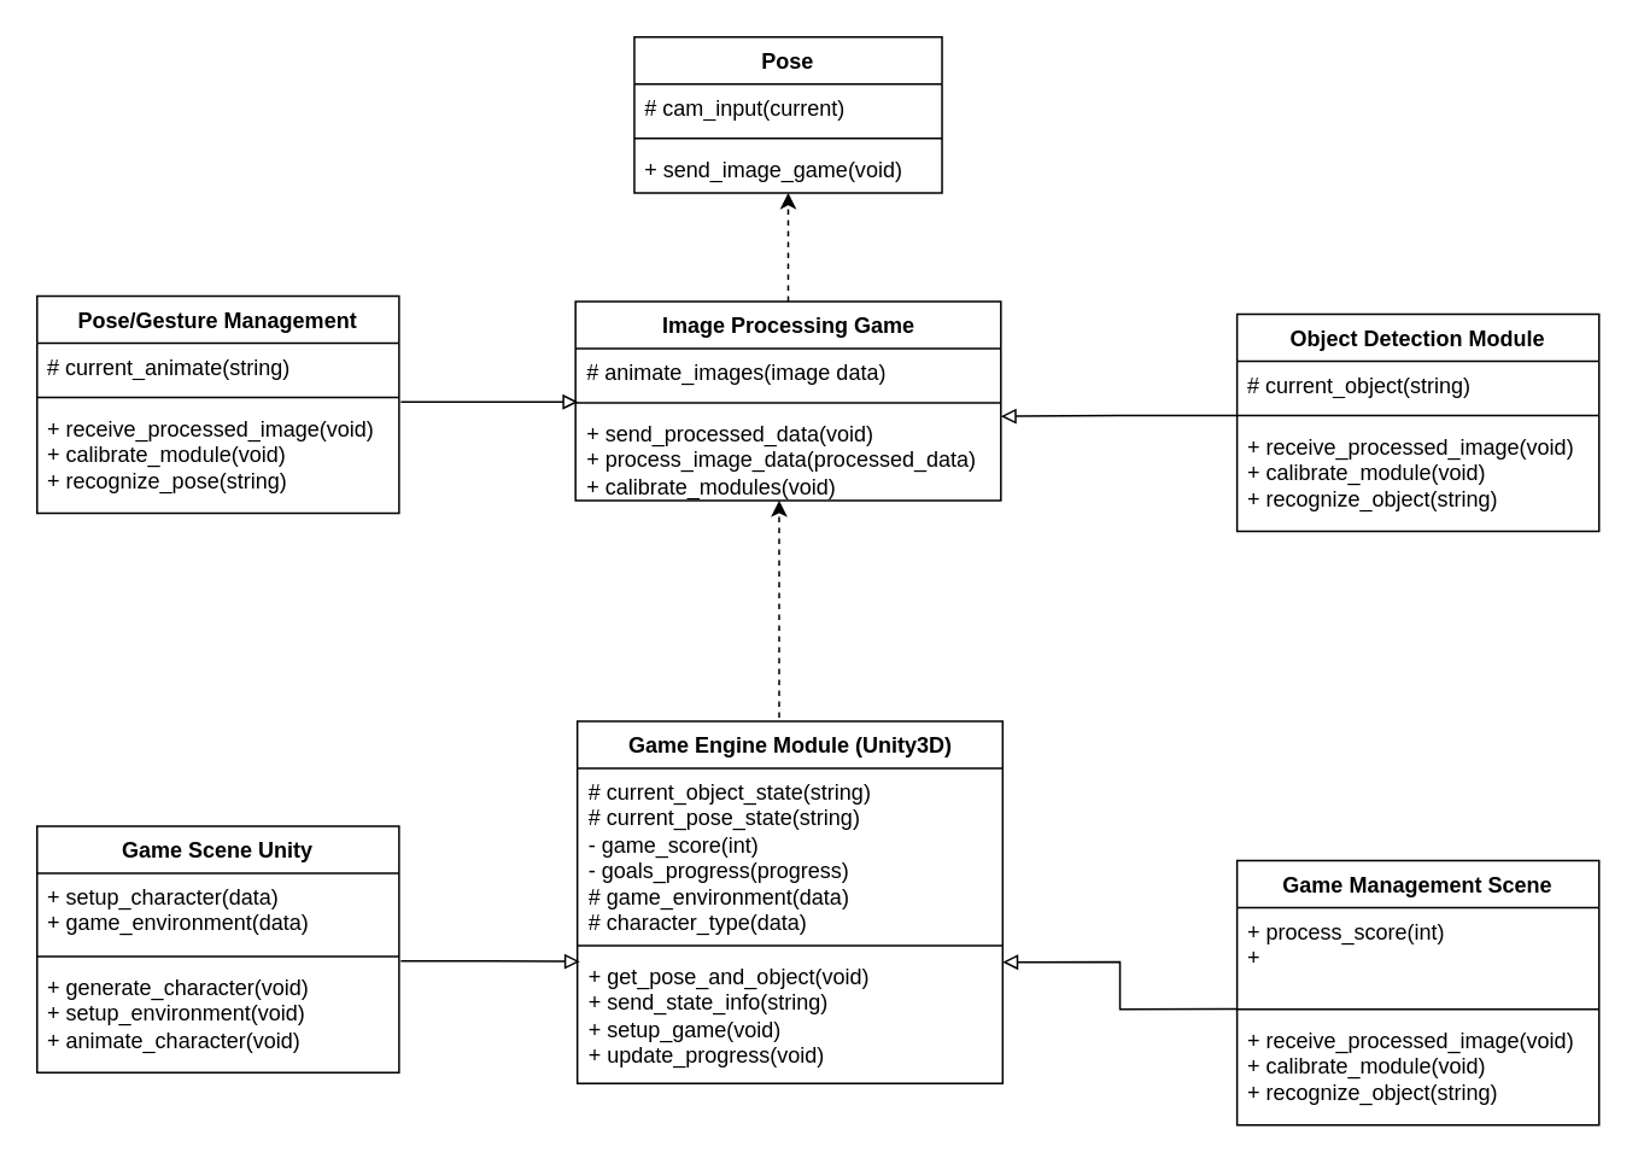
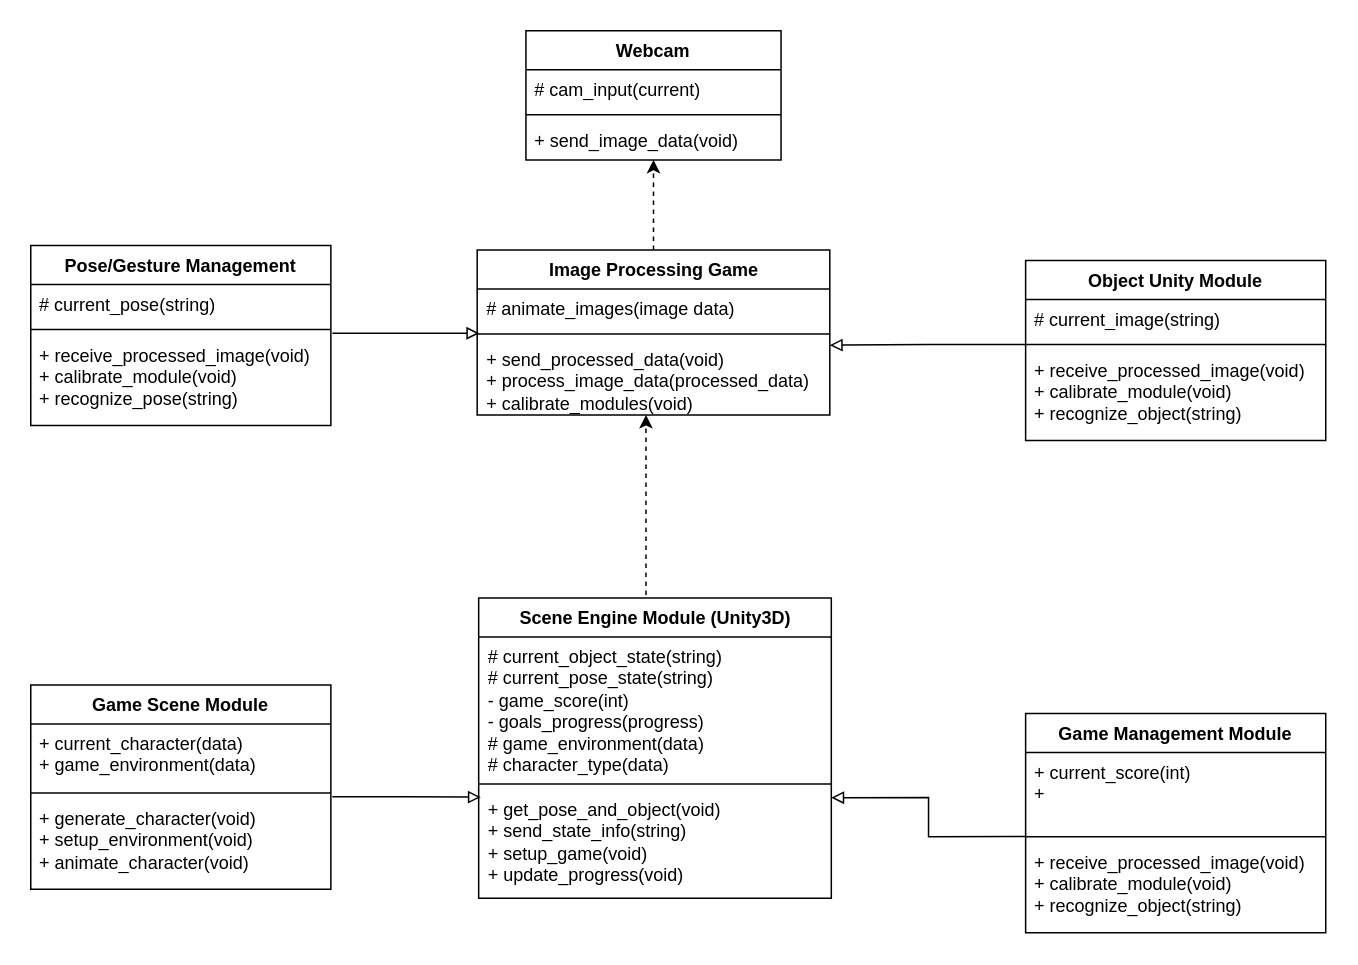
  <mxCell id="0" />
  <mxCell id="1" parent="0" />
- <mxCell id="2" value="Pose" style="swimlane;fontStyle=1;align=center;verticalAlign=top;childLayout=stackLayout;horizontal=1;startSize=26;horizontalStack=0;resizeParent=1;resizeParentMax=0;resizeLast=0;collapsible=1;marginBottom=0;whiteSpace=wrap;html=1;" vertex="1" parent="1"><mxGeometry x="350" y="20" width="170" height="86" as="geometry" /></mxCell>
+ <mxCell id="2" value="Webcam" style="swimlane;fontStyle=1;align=center;verticalAlign=top;childLayout=stackLayout;horizontal=1;startSize=26;horizontalStack=0;resizeParent=1;resizeParentMax=0;resizeLast=0;collapsible=1;marginBottom=0;whiteSpace=wrap;html=1;" vertex="1" parent="1"><mxGeometry x="350" y="20" width="170" height="86" as="geometry" /></mxCell>
  <mxCell id="3" value="# cam_input(current)" style="text;strokeColor=none;fillColor=none;align=left;verticalAlign=top;spacingLeft=4;spacingRight=4;overflow=hidden;rotatable=0;points=[[0,0.5],[1,0.5]];portConstraint=eastwest;whiteSpace=wrap;html=1;" vertex="1" parent="2"><mxGeometry y="26" width="170" height="26" as="geometry" /></mxCell>
  <mxCell id="4" value="" style="line;strokeWidth=1;fillColor=none;align=left;verticalAlign=middle;spacingTop=-1;spacingLeft=3;spacingRight=3;rotatable=0;labelPosition=right;points=[];portConstraint=eastwest;strokeColor=inherit;" vertex="1" parent="2"><mxGeometry y="52" width="170" height="8" as="geometry" /></mxCell>
- <mxCell id="5" value="+ send_image_game(void)" style="text;strokeColor=none;fillColor=none;align=left;verticalAlign=top;spacingLeft=4;spacingRight=4;overflow=hidden;rotatable=0;points=[[0,0.5],[1,0.5]];portConstraint=eastwest;whiteSpace=wrap;html=1;" vertex="1" parent="2"><mxGeometry y="60" width="170" height="26" as="geometry" /></mxCell>
+ <mxCell id="5" value="+ send_image_data(void)" style="text;strokeColor=none;fillColor=none;align=left;verticalAlign=top;spacingLeft=4;spacingRight=4;overflow=hidden;rotatable=0;points=[[0,0.5],[1,0.5]];portConstraint=eastwest;whiteSpace=wrap;html=1;" vertex="1" parent="2"><mxGeometry y="60" width="170" height="26" as="geometry" /></mxCell>
  <mxCell id="6" style="edgeStyle=orthogonalEdgeStyle;rounded=0;orthogonalLoop=1;jettySize=auto;html=1;exitX=0.5;exitY=0;exitDx=0;exitDy=0;dashed=1;" edge="1" parent="1" source="7"><mxGeometry relative="1" as="geometry"><mxPoint x="435" y="106" as="targetPoint" /></mxGeometry></mxCell>
  <mxCell id="7" value="Image Processing Game" style="swimlane;fontStyle=1;align=center;verticalAlign=top;childLayout=stackLayout;horizontal=1;startSize=26;horizontalStack=0;resizeParent=1;resizeParentMax=0;resizeLast=0;collapsible=1;marginBottom=0;whiteSpace=wrap;html=1;" vertex="1" parent="1"><mxGeometry x="317.5" y="166" width="235" height="110" as="geometry" /></mxCell>
  <mxCell id="8" value="# animate_images(image data)" style="text;strokeColor=none;fillColor=none;align=left;verticalAlign=top;spacingLeft=4;spacingRight=4;overflow=hidden;rotatable=0;points=[[0,0.5],[1,0.5]];portConstraint=eastwest;whiteSpace=wrap;html=1;" vertex="1" parent="7"><mxGeometry y="26" width="235" height="26" as="geometry" /></mxCell>
  <mxCell id="9" value="" style="line;strokeWidth=1;fillColor=none;align=left;verticalAlign=middle;spacingTop=-1;spacingLeft=3;spacingRight=3;rotatable=0;labelPosition=right;points=[];portConstraint=eastwest;strokeColor=inherit;" vertex="1" parent="7"><mxGeometry y="52" width="235" height="8" as="geometry" /></mxCell>
  <mxCell id="10" value="+ send_processed_data(void)&lt;br&gt;+ process_image_data(processed_data)&lt;br&gt;+ calibrate_modules(void)" style="text;strokeColor=none;fillColor=none;align=left;verticalAlign=top;spacingLeft=4;spacingRight=4;overflow=hidden;rotatable=0;points=[[0,0.5],[1,0.5]];portConstraint=eastwest;whiteSpace=wrap;html=1;" vertex="1" parent="7"><mxGeometry y="60" width="235" height="50" as="geometry" /></mxCell>
  <mxCell id="11" style="edgeStyle=orthogonalEdgeStyle;rounded=0;orthogonalLoop=1;jettySize=auto;html=1;exitX=1.005;exitY=-0.025;exitDx=0;exitDy=0;endArrow=block;endFill=0;entryX=0.006;entryY=1.135;entryDx=0;entryDy=0;entryPerimeter=0;exitPerimeter=0;" edge="1" parent="1" source="15" target="8"><mxGeometry relative="1" as="geometry"><mxPoint x="320" y="286" as="targetPoint" /></mxGeometry></mxCell>
  <mxCell id="12" value="Pose/Gesture Management" style="swimlane;fontStyle=1;align=center;verticalAlign=top;childLayout=stackLayout;horizontal=1;startSize=26;horizontalStack=0;resizeParent=1;resizeParentMax=0;resizeLast=0;collapsible=1;marginBottom=0;whiteSpace=wrap;html=1;" vertex="1" parent="1"><mxGeometry x="20" y="163" width="200" height="120" as="geometry" /></mxCell>
- <mxCell id="13" value="# current_animate(string)" style="text;strokeColor=none;fillColor=none;align=left;verticalAlign=top;spacingLeft=4;spacingRight=4;overflow=hidden;rotatable=0;points=[[0,0.5],[1,0.5]];portConstraint=eastwest;whiteSpace=wrap;html=1;" vertex="1" parent="12"><mxGeometry y="26" width="200" height="26" as="geometry" /></mxCell>
+ <mxCell id="13" value="# current_pose(string)" style="text;strokeColor=none;fillColor=none;align=left;verticalAlign=top;spacingLeft=4;spacingRight=4;overflow=hidden;rotatable=0;points=[[0,0.5],[1,0.5]];portConstraint=eastwest;whiteSpace=wrap;html=1;" vertex="1" parent="12"><mxGeometry y="26" width="200" height="26" as="geometry" /></mxCell>
  <mxCell id="14" value="" style="line;strokeWidth=1;fillColor=none;align=left;verticalAlign=middle;spacingTop=-1;spacingLeft=3;spacingRight=3;rotatable=0;labelPosition=right;points=[];portConstraint=eastwest;strokeColor=inherit;" vertex="1" parent="12"><mxGeometry y="52" width="200" height="8" as="geometry" /></mxCell>
  <mxCell id="15" value="+ receive_processed_image(void)&lt;br&gt;+ calibrate_module(void)&lt;br&gt;+ recognize_pose(string)" style="text;strokeColor=none;fillColor=none;align=left;verticalAlign=top;spacingLeft=4;spacingRight=4;overflow=hidden;rotatable=0;points=[[0,0.5],[1,0.5]];portConstraint=eastwest;whiteSpace=wrap;html=1;" vertex="1" parent="12"><mxGeometry y="60" width="200" height="60" as="geometry" /></mxCell>
  <mxCell id="16" style="edgeStyle=orthogonalEdgeStyle;rounded=0;orthogonalLoop=1;jettySize=auto;html=1;exitX=-0.002;exitY=-0.067;exitDx=0;exitDy=0;endArrow=block;endFill=0;entryX=1;entryY=0.07;entryDx=0;entryDy=0;entryPerimeter=0;exitPerimeter=0;" edge="1" parent="1" source="20" target="10"><mxGeometry relative="1" as="geometry"><mxPoint x="550" y="286" as="targetPoint" /></mxGeometry></mxCell>
- <mxCell id="17" value="Object Detection Module" style="swimlane;fontStyle=1;align=center;verticalAlign=top;childLayout=stackLayout;horizontal=1;startSize=26;horizontalStack=0;resizeParent=1;resizeParentMax=0;resizeLast=0;collapsible=1;marginBottom=0;whiteSpace=wrap;html=1;" vertex="1" parent="1"><mxGeometry x="683" y="173" width="200" height="120" as="geometry" /></mxCell>
- <mxCell id="18" value="# current_object(string)" style="text;strokeColor=none;fillColor=none;align=left;verticalAlign=top;spacingLeft=4;spacingRight=4;overflow=hidden;rotatable=0;points=[[0,0.5],[1,0.5]];portConstraint=eastwest;whiteSpace=wrap;html=1;" vertex="1" parent="17"><mxGeometry y="26" width="200" height="26" as="geometry" /></mxCell>
+ <mxCell id="17" value="Object Unity Module" style="swimlane;fontStyle=1;align=center;verticalAlign=top;childLayout=stackLayout;horizontal=1;startSize=26;horizontalStack=0;resizeParent=1;resizeParentMax=0;resizeLast=0;collapsible=1;marginBottom=0;whiteSpace=wrap;html=1;" vertex="1" parent="1"><mxGeometry x="683" y="173" width="200" height="120" as="geometry" /></mxCell>
+ <mxCell id="18" value="# current_image(string)" style="text;strokeColor=none;fillColor=none;align=left;verticalAlign=top;spacingLeft=4;spacingRight=4;overflow=hidden;rotatable=0;points=[[0,0.5],[1,0.5]];portConstraint=eastwest;whiteSpace=wrap;html=1;" vertex="1" parent="17"><mxGeometry y="26" width="200" height="26" as="geometry" /></mxCell>
  <mxCell id="19" value="" style="line;strokeWidth=1;fillColor=none;align=left;verticalAlign=middle;spacingTop=-1;spacingLeft=3;spacingRight=3;rotatable=0;labelPosition=right;points=[];portConstraint=eastwest;strokeColor=inherit;" vertex="1" parent="17"><mxGeometry y="52" width="200" height="8" as="geometry" /></mxCell>
  <mxCell id="20" value="+ receive_processed_image(void)&lt;br style=&quot;border-color: var(--border-color);&quot;&gt;+ calibrate_module(void)&lt;br style=&quot;border-color: var(--border-color);&quot;&gt;+ recognize_object(string)" style="text;strokeColor=none;fillColor=none;align=left;verticalAlign=top;spacingLeft=4;spacingRight=4;overflow=hidden;rotatable=0;points=[[0,0.5],[1,0.5]];portConstraint=eastwest;whiteSpace=wrap;html=1;" vertex="1" parent="17"><mxGeometry y="60" width="200" height="60" as="geometry" /></mxCell>
- <mxCell id="21" value="Game Engine Module (Unity3D)" style="swimlane;fontStyle=1;align=center;verticalAlign=top;childLayout=stackLayout;horizontal=1;startSize=26;horizontalStack=0;resizeParent=1;resizeParentMax=0;resizeLast=0;collapsible=1;marginBottom=0;whiteSpace=wrap;html=1;" vertex="1" parent="1"><mxGeometry x="318.5" y="398" width="235" height="200" as="geometry" /></mxCell>
+ <mxCell id="21" value="Scene Engine Module (Unity3D)" style="swimlane;fontStyle=1;align=center;verticalAlign=top;childLayout=stackLayout;horizontal=1;startSize=26;horizontalStack=0;resizeParent=1;resizeParentMax=0;resizeLast=0;collapsible=1;marginBottom=0;whiteSpace=wrap;html=1;" vertex="1" parent="1"><mxGeometry x="318.5" y="398" width="235" height="200" as="geometry" /></mxCell>
  <mxCell id="22" value="# current_object_state(string)&lt;br&gt;# current_pose_state(string)&lt;br&gt;- game_score(int)&lt;br&gt;- goals_progress(progress)&lt;br&gt;# game_environment(data)&lt;br&gt;# character_type(data)" style="text;strokeColor=none;fillColor=none;align=left;verticalAlign=top;spacingLeft=4;spacingRight=4;overflow=hidden;rotatable=0;points=[[0,0.5],[1,0.5]];portConstraint=eastwest;whiteSpace=wrap;html=1;" vertex="1" parent="21"><mxGeometry y="26" width="235" height="94" as="geometry" /></mxCell>
  <mxCell id="23" value="" style="line;strokeWidth=1;fillColor=none;align=left;verticalAlign=middle;spacingTop=-1;spacingLeft=3;spacingRight=3;rotatable=0;labelPosition=right;points=[];portConstraint=eastwest;strokeColor=inherit;" vertex="1" parent="21"><mxGeometry y="120" width="235" height="8" as="geometry" /></mxCell>
  <mxCell id="24" value="+ get_pose_and_object(void)&lt;br style=&quot;border-color: var(--border-color);&quot;&gt;+ send_state_info(string)&lt;br&gt;+ setup_game(void)&lt;br&gt;+ update_progress(void)" style="text;strokeColor=none;fillColor=none;align=left;verticalAlign=top;spacingLeft=4;spacingRight=4;overflow=hidden;rotatable=0;points=[[0,0.5],[1,0.5]];portConstraint=eastwest;whiteSpace=wrap;html=1;" vertex="1" parent="21"><mxGeometry y="128" width="235" height="72" as="geometry" /></mxCell>
  <mxCell id="25" style="edgeStyle=orthogonalEdgeStyle;rounded=0;orthogonalLoop=1;jettySize=auto;html=1;exitX=1.005;exitY=-0.025;exitDx=0;exitDy=0;endArrow=block;endFill=0;entryX=0.006;entryY=1.135;entryDx=0;entryDy=0;entryPerimeter=0;exitPerimeter=0;" edge="1" parent="1" source="29" target="22"><mxGeometry relative="1" as="geometry"><mxPoint x="320" y="518" as="targetPoint" /></mxGeometry></mxCell>
- <mxCell id="26" value="Game Scene Unity" style="swimlane;fontStyle=1;align=center;verticalAlign=top;childLayout=stackLayout;horizontal=1;startSize=26;horizontalStack=0;resizeParent=1;resizeParentMax=0;resizeLast=0;collapsible=1;marginBottom=0;whiteSpace=wrap;html=1;" vertex="1" parent="1"><mxGeometry x="20" y="456" width="200" height="136" as="geometry" /></mxCell>
- <mxCell id="27" value="+ setup_character(data)&lt;br&gt;+ game_environment(data)" style="text;strokeColor=none;fillColor=none;align=left;verticalAlign=top;spacingLeft=4;spacingRight=4;overflow=hidden;rotatable=0;points=[[0,0.5],[1,0.5]];portConstraint=eastwest;whiteSpace=wrap;html=1;" vertex="1" parent="26"><mxGeometry y="26" width="200" height="42" as="geometry" /></mxCell>
+ <mxCell id="26" value="Game Scene Module" style="swimlane;fontStyle=1;align=center;verticalAlign=top;childLayout=stackLayout;horizontal=1;startSize=26;horizontalStack=0;resizeParent=1;resizeParentMax=0;resizeLast=0;collapsible=1;marginBottom=0;whiteSpace=wrap;html=1;" vertex="1" parent="1"><mxGeometry x="20" y="456" width="200" height="136" as="geometry" /></mxCell>
+ <mxCell id="27" value="+ current_character(data)&lt;br&gt;+ game_environment(data)" style="text;strokeColor=none;fillColor=none;align=left;verticalAlign=top;spacingLeft=4;spacingRight=4;overflow=hidden;rotatable=0;points=[[0,0.5],[1,0.5]];portConstraint=eastwest;whiteSpace=wrap;html=1;" vertex="1" parent="26"><mxGeometry y="26" width="200" height="42" as="geometry" /></mxCell>
  <mxCell id="28" value="" style="line;strokeWidth=1;fillColor=none;align=left;verticalAlign=middle;spacingTop=-1;spacingLeft=3;spacingRight=3;rotatable=0;labelPosition=right;points=[];portConstraint=eastwest;strokeColor=inherit;" vertex="1" parent="26"><mxGeometry y="68" width="200" height="8" as="geometry" /></mxCell>
  <mxCell id="29" value="+ generate_character(void)&lt;br&gt;+ setup_environment(void)&lt;br&gt;+ animate_character(void)" style="text;strokeColor=none;fillColor=none;align=left;verticalAlign=top;spacingLeft=4;spacingRight=4;overflow=hidden;rotatable=0;points=[[0,0.5],[1,0.5]];portConstraint=eastwest;whiteSpace=wrap;html=1;" vertex="1" parent="26"><mxGeometry y="76" width="200" height="60" as="geometry" /></mxCell>
  <mxCell id="30" style="edgeStyle=orthogonalEdgeStyle;rounded=0;orthogonalLoop=1;jettySize=auto;html=1;exitX=-0.002;exitY=-0.067;exitDx=0;exitDy=0;endArrow=block;endFill=0;entryX=1;entryY=0.07;entryDx=0;entryDy=0;entryPerimeter=0;exitPerimeter=0;" edge="1" parent="1" source="34" target="24"><mxGeometry relative="1" as="geometry"><mxPoint x="550" y="518" as="targetPoint" /></mxGeometry></mxCell>
- <mxCell id="31" value="Game Management Scene" style="swimlane;fontStyle=1;align=center;verticalAlign=top;childLayout=stackLayout;horizontal=1;startSize=26;horizontalStack=0;resizeParent=1;resizeParentMax=0;resizeLast=0;collapsible=1;marginBottom=0;whiteSpace=wrap;html=1;" vertex="1" parent="1"><mxGeometry x="683" y="475" width="200" height="146" as="geometry" /></mxCell>
- <mxCell id="32" value="+ process_score(int)&lt;br&gt;+&amp;nbsp;" style="text;strokeColor=none;fillColor=none;align=left;verticalAlign=top;spacingLeft=4;spacingRight=4;overflow=hidden;rotatable=0;points=[[0,0.5],[1,0.5]];portConstraint=eastwest;whiteSpace=wrap;html=1;" vertex="1" parent="31"><mxGeometry y="26" width="200" height="52" as="geometry" /></mxCell>
+ <mxCell id="31" value="Game Management Module" style="swimlane;fontStyle=1;align=center;verticalAlign=top;childLayout=stackLayout;horizontal=1;startSize=26;horizontalStack=0;resizeParent=1;resizeParentMax=0;resizeLast=0;collapsible=1;marginBottom=0;whiteSpace=wrap;html=1;" vertex="1" parent="1"><mxGeometry x="683" y="475" width="200" height="146" as="geometry" /></mxCell>
+ <mxCell id="32" value="+ current_score(int)&lt;br&gt;+&amp;nbsp;" style="text;strokeColor=none;fillColor=none;align=left;verticalAlign=top;spacingLeft=4;spacingRight=4;overflow=hidden;rotatable=0;points=[[0,0.5],[1,0.5]];portConstraint=eastwest;whiteSpace=wrap;html=1;" vertex="1" parent="31"><mxGeometry y="26" width="200" height="52" as="geometry" /></mxCell>
  <mxCell id="33" value="" style="line;strokeWidth=1;fillColor=none;align=left;verticalAlign=middle;spacingTop=-1;spacingLeft=3;spacingRight=3;rotatable=0;labelPosition=right;points=[];portConstraint=eastwest;strokeColor=inherit;" vertex="1" parent="31"><mxGeometry y="78" width="200" height="8" as="geometry" /></mxCell>
  <mxCell id="34" value="+ receive_processed_image(void)&lt;br style=&quot;border-color: var(--border-color);&quot;&gt;+ calibrate_module(void)&lt;br style=&quot;border-color: var(--border-color);&quot;&gt;+ recognize_object(string)" style="text;strokeColor=none;fillColor=none;align=left;verticalAlign=top;spacingLeft=4;spacingRight=4;overflow=hidden;rotatable=0;points=[[0,0.5],[1,0.5]];portConstraint=eastwest;whiteSpace=wrap;html=1;" vertex="1" parent="31"><mxGeometry y="86" width="200" height="60" as="geometry" /></mxCell>
  <mxCell id="35" style="edgeStyle=orthogonalEdgeStyle;rounded=0;orthogonalLoop=1;jettySize=auto;html=1;dashed=1;" edge="1" parent="1"><mxGeometry relative="1" as="geometry"><mxPoint x="430" y="276" as="targetPoint" /><mxPoint x="430" y="396" as="sourcePoint" /></mxGeometry></mxCell>
